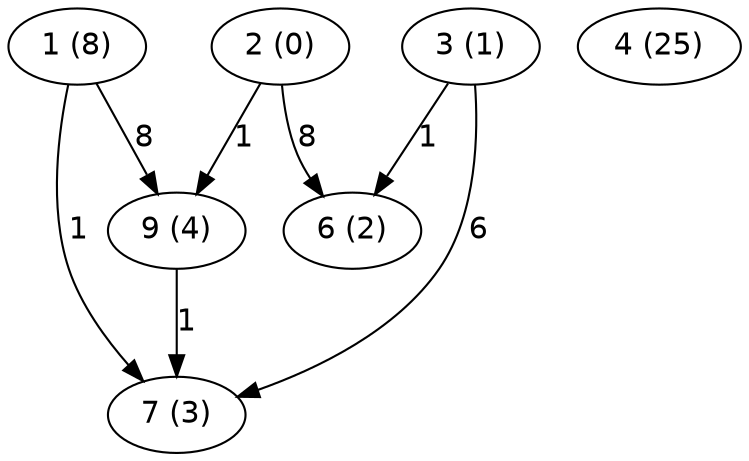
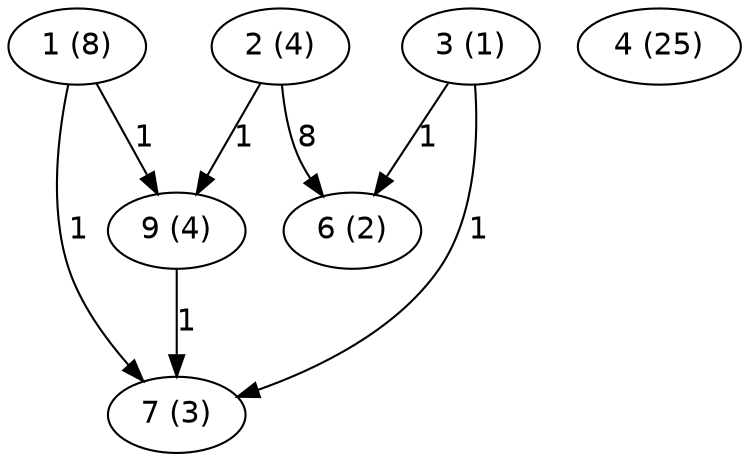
  digraph {
    fontname="DejaVu Sans"
    node [fontname="DejaVu Sans"]
    edge [fontname="DejaVu Sans"]
    n1 [label="1 (8)"]
    n2 [label="9 (4)"]
    n3 [label="7 (3)"]
-   n4 [label="2 (0)"]
+   n4 [label="2 (4)"]
    n5 [label="6 (2)"]
    n6 [label="3 (1)"]
    n7 [label="4 (25)"]
-   n1 -> n2 [label=8]
+   n1 -> n2 [label=1]
    n1 -> n3 [label=1]
    n2 -> n3 [label=1]
    n4 -> n2 [label=1]
    n4 -> n5 [label=8]
-   n6 -> n3 [label=6]
+   n6 -> n3 [label=1]
    n6 -> n5 [label=1]
  }
